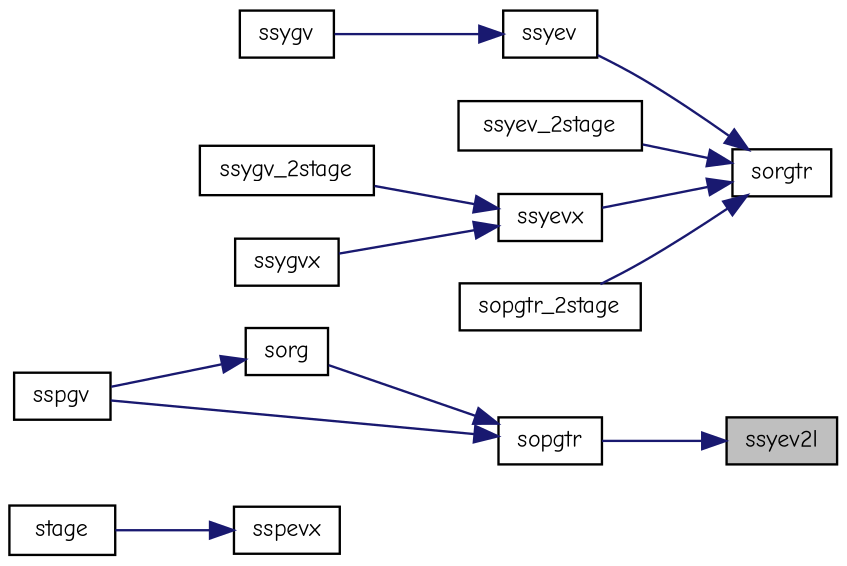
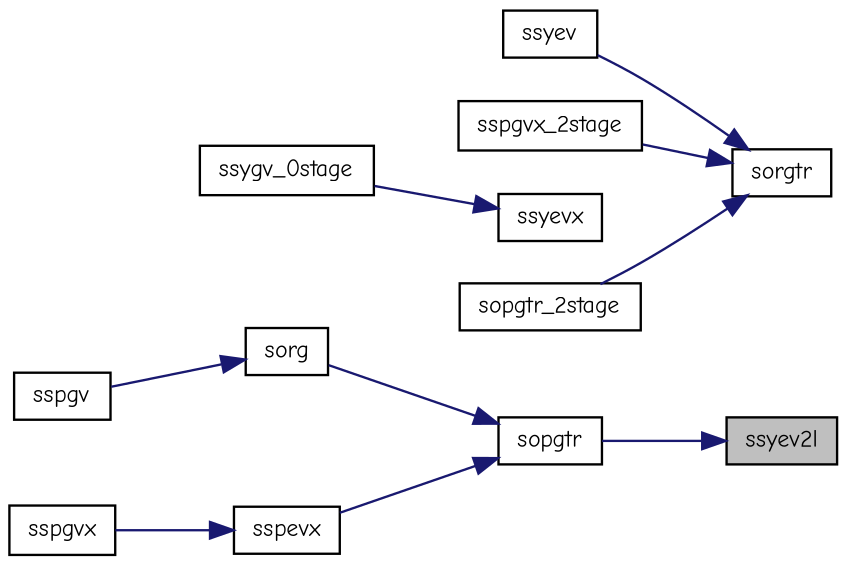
  digraph {
    fontname="Comic Neue"
    rankdir=RL
    node [color=black fillcolor=white fontname="Comic Neue" fontsize=10 shape=record style=filled]
    edge [color=midnightblue dir=back fontname="Comic Neue" fontsize=10 labelfontname=Helvetica labelfontsize=10 style=solid]
    n1 [fillcolor=grey75 fontcolor=black height=0.2 label=ssyev2l width=0.4]
    n2 [height=0.2 label=sopgtr width=0.4]
    n3 [height=0.2 label=sorg width=0.4]
    n4 [height=0.2 label=sspevx width=0.4]
    n5 [height=0.2 label=sspgv width=0.4]
-   n6 [height=0.2 label=stage width=0.4]
+   n6 [height=0.2 label=sspgvx width=0.4]
    n7 [height=0.2 label=sorgtr width=0.4]
    n8 [height=0.2 label=ssyev width=0.4]
-   n9 [height=0.2 label=ssyev_2stage width=0.4]
+   n9 [height=0.2 label=sspgvx_2stage width=0.4]
    n10 [height=0.2 label=ssyevx width=0.4]
    n11 [height=0.2 label=sopgtr_2stage width=0.4]
-   n12 [height=0.2 label=ssygv width=0.4]
-   n13 [height=0.2 label=ssygv_2stage width=0.4]
-   n14 [height=0.2 label=ssygvx width=0.4]
+   n13 [height=0.2 label=ssygv_0stage width=0.4]
    n1 -> n2
    n2 -> n3
-   n2 -> n5
+   n2 -> n4
    n3 -> n5
    n4 -> n6
    n7 -> n8
    n7 -> n9
-   n7 -> n10
    n7 -> n11
-   n8 -> n12
    n10 -> n13
-   n10 -> n14
  }
